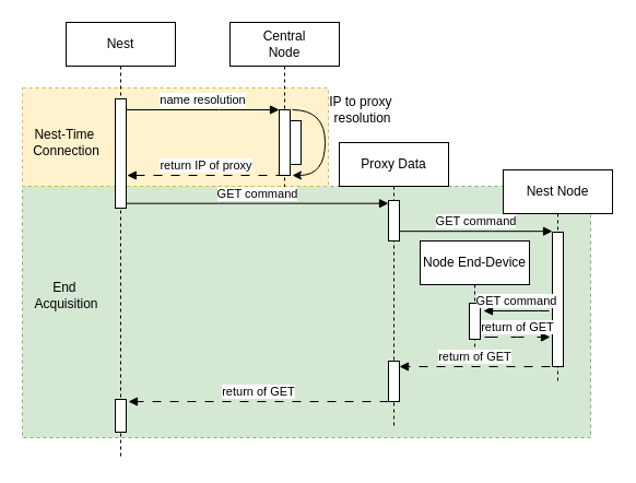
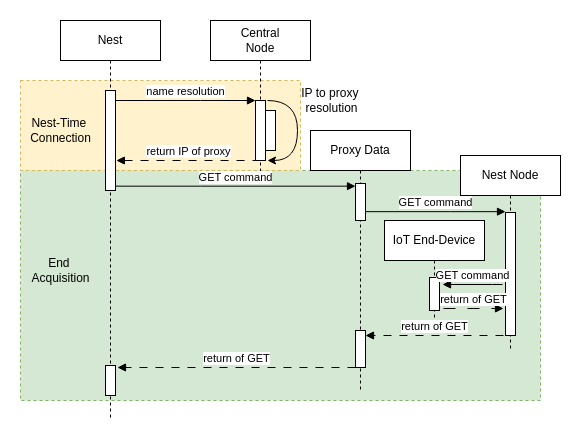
  <mxCell id="0" />
  <mxCell id="1" parent="0" />
  <mxCell id="2" value="" style="rounded=0;whiteSpace=wrap;html=1;dashed=1;fillColor=#d5e8d4;strokeColor=#82b366;" vertex="1" parent="1"><mxGeometry y="170" width="520" height="230" as="geometry" x="20" /></mxCell>
  <mxCell id="3" value="" style="rounded=0;whiteSpace=wrap;html=1;dashed=1;fillColor=#fff2cc;strokeColor=#d6b656;" vertex="1" parent="1"><mxGeometry y="80" width="280" height="90" as="geometry" x="20" /></mxCell>
  <mxCell id="4" value="&lt;div&gt;Central&lt;/div&gt;&lt;div&gt;Node&lt;br&gt;&lt;/div&gt;" style="shape=umlLifeline;perimeter=lifelinePerimeter;whiteSpace=wrap;html=1;container=0;dropTarget=0;collapsible=0;recursiveResize=0;outlineConnect=0;portConstraint=eastwest;newEdgeStyle={&quot;edgeStyle&quot;:&quot;elbowEdgeStyle&quot;,&quot;elbow&quot;:&quot;vertical&quot;,&quot;curved&quot;:0,&quot;rounded&quot;:0};" parent="1" vertex="1"><mxGeometry x="210" y="20" width="100" height="160" as="geometry" /></mxCell>
  <mxCell id="5" value="" style="html=1;points=[];perimeter=orthogonalPerimeter;outlineConnect=0;targetShapes=umlLifeline;portConstraint=eastwest;newEdgeStyle={&quot;edgeStyle&quot;:&quot;elbowEdgeStyle&quot;,&quot;elbow&quot;:&quot;vertical&quot;,&quot;curved&quot;:0,&quot;rounded&quot;:0};" vertex="1" parent="4"><mxGeometry x="55" y="90" width="10" height="40" as="geometry" /></mxCell>
  <mxCell id="6" value="" style="html=1;points=[];perimeter=orthogonalPerimeter;outlineConnect=0;targetShapes=umlLifeline;portConstraint=eastwest;newEdgeStyle={&quot;edgeStyle&quot;:&quot;elbowEdgeStyle&quot;,&quot;elbow&quot;:&quot;vertical&quot;,&quot;curved&quot;:0,&quot;rounded&quot;:0};" parent="1" vertex="1"><mxGeometry x="255" y="100" width="10" height="60" as="geometry" /></mxCell>
  <mxCell id="7" value="Nest" style="shape=umlLifeline;perimeter=lifelinePerimeter;whiteSpace=wrap;html=1;container=0;dropTarget=0;collapsible=0;recursiveResize=0;outlineConnect=0;portConstraint=eastwest;newEdgeStyle={&quot;edgeStyle&quot;:&quot;elbowEdgeStyle&quot;,&quot;elbow&quot;:&quot;vertical&quot;,&quot;curved&quot;:0,&quot;rounded&quot;:0};" parent="1" vertex="1"><mxGeometry x="60" y="20" width="100" height="400" as="geometry" /></mxCell>
  <mxCell id="8" value="" style="html=1;points=[];perimeter=orthogonalPerimeter;outlineConnect=0;targetShapes=umlLifeline;portConstraint=eastwest;newEdgeStyle={&quot;edgeStyle&quot;:&quot;elbowEdgeStyle&quot;,&quot;elbow&quot;:&quot;vertical&quot;,&quot;curved&quot;:0,&quot;rounded&quot;:0};" parent="7" vertex="1"><mxGeometry x="45" y="70" width="10" height="100" as="geometry" /></mxCell>
  <mxCell id="9" value="" style="html=1;points=[];perimeter=orthogonalPerimeter;outlineConnect=0;targetShapes=umlLifeline;portConstraint=eastwest;newEdgeStyle={&quot;edgeStyle&quot;:&quot;elbowEdgeStyle&quot;,&quot;elbow&quot;:&quot;vertical&quot;,&quot;curved&quot;:0,&quot;rounded&quot;:0};" vertex="1" parent="7"><mxGeometry x="45" y="345" width="10" height="30" as="geometry" /></mxCell>
  <mxCell id="10" value="name resolution" style="html=1;verticalAlign=bottom;endArrow=block;edgeStyle=elbowEdgeStyle;elbow=horizontal;curved=0;rounded=0;" parent="1" source="8" target="6" edge="1"><mxGeometry relative="1" as="geometry"><mxPoint x="215" y="110" as="sourcePoint" /><Array as="points"><mxPoint x="200" y="100" /></Array></mxGeometry></mxCell>
  <mxCell id="11" value="Proxy Data" style="shape=umlLifeline;perimeter=lifelinePerimeter;whiteSpace=wrap;html=1;container=0;dropTarget=0;collapsible=0;recursiveResize=0;outlineConnect=0;portConstraint=eastwest;newEdgeStyle={&quot;edgeStyle&quot;:&quot;elbowEdgeStyle&quot;,&quot;elbow&quot;:&quot;vertical&quot;,&quot;curved&quot;:0,&quot;rounded&quot;:0};" vertex="1" parent="1"><mxGeometry x="310" y="130" width="100" height="260" as="geometry" /></mxCell>
  <mxCell id="12" value="" style="endArrow=none;html=1;rounded=0;edgeStyle=orthogonalEdgeStyle;curved=1;endFill=0;startArrow=classic;startFill=1;" edge="1" parent="1"><mxGeometry width="50" height="50" relative="1" as="geometry"><mxPoint x="267" y="160" as="sourcePoint" /><mxPoint x="267" y="100" as="targetPoint" /><Array as="points"><mxPoint x="297" y="160" /><mxPoint x="297" y="100" /></Array></mxGeometry></mxCell>
  <mxCell id="13" value="&lt;div&gt;IP to proxy&amp;nbsp;&lt;/div&gt;&lt;div&gt;resolution&lt;/div&gt;" style="text;html=1;align=center;verticalAlign=middle;resizable=0;points=[];autosize=1;strokeColor=none;fillColor=none;" vertex="1" parent="1"><mxGeometry x="291" y="80" width="80" height="40" as="geometry" /></mxCell>
  <mxCell id="14" value="return IP of proxy" style="html=1;verticalAlign=bottom;endArrow=block;edgeStyle=elbowEdgeStyle;elbow=horizontal;curved=0;rounded=0;endSize=6;strokeColor=default;dashed=1;dashPattern=8 8;" edge="1" parent="1"><mxGeometry x="-0.002" relative="1" as="geometry"><mxPoint x="260" y="160" as="sourcePoint" /><Array as="points" /><mxPoint x="115.81" y="160" as="targetPoint" /><mxPoint as="offset" /></mxGeometry></mxCell>
  <mxCell id="15" value="" style="html=1;points=[];perimeter=orthogonalPerimeter;outlineConnect=0;targetShapes=umlLifeline;portConstraint=eastwest;newEdgeStyle={&quot;edgeStyle&quot;:&quot;elbowEdgeStyle&quot;,&quot;elbow&quot;:&quot;vertical&quot;,&quot;curved&quot;:0,&quot;rounded&quot;:0};" vertex="1" parent="1"><mxGeometry x="355" y="183" width="10" height="37" as="geometry" /></mxCell>
  <mxCell id="16" value="GET command" style="html=1;verticalAlign=bottom;endArrow=block;edgeStyle=elbowEdgeStyle;elbow=horizontal;curved=0;rounded=0;" edge="1" parent="1" target="15"><mxGeometry relative="1" as="geometry"><mxPoint x="115" y="185.66" as="sourcePoint" /><Array as="points"><mxPoint x="200" y="185.66" /></Array><mxPoint x="410" y="186" as="targetPoint" /></mxGeometry></mxCell>
  <mxCell id="17" value="GET command" style="html=1;verticalAlign=bottom;endArrow=block;edgeStyle=elbowEdgeStyle;elbow=horizontal;curved=0;rounded=0;" edge="1" parent="1"><mxGeometry relative="1" as="geometry"><mxPoint x="365" y="211.16" as="sourcePoint" /><Array as="points"><mxPoint x="450" y="211.16" /></Array><mxPoint x="505" y="211.16" as="targetPoint" /></mxGeometry></mxCell>
  <mxCell id="18" value="Nest Node" style="shape=umlLifeline;perimeter=lifelinePerimeter;whiteSpace=wrap;html=1;container=0;dropTarget=0;collapsible=0;recursiveResize=0;outlineConnect=0;portConstraint=eastwest;newEdgeStyle={&quot;edgeStyle&quot;:&quot;elbowEdgeStyle&quot;,&quot;elbow&quot;:&quot;vertical&quot;,&quot;curved&quot;:0,&quot;rounded&quot;:0};" vertex="1" parent="1"><mxGeometry x="460" y="155" width="100" height="195" as="geometry" /></mxCell>
  <mxCell id="19" value="" style="html=1;points=[];perimeter=orthogonalPerimeter;outlineConnect=0;targetShapes=umlLifeline;portConstraint=eastwest;newEdgeStyle={&quot;edgeStyle&quot;:&quot;elbowEdgeStyle&quot;,&quot;elbow&quot;:&quot;vertical&quot;,&quot;curved&quot;:0,&quot;rounded&quot;:0};" vertex="1" parent="18"><mxGeometry x="45" y="57" width="10" height="123" as="geometry" /></mxCell>
- <mxCell id="20" value="Node End-Device" style="shape=umlLifeline;perimeter=lifelinePerimeter;whiteSpace=wrap;html=1;container=0;dropTarget=0;collapsible=0;recursiveResize=0;outlineConnect=0;portConstraint=eastwest;newEdgeStyle={&quot;edgeStyle&quot;:&quot;elbowEdgeStyle&quot;,&quot;elbow&quot;:&quot;vertical&quot;,&quot;curved&quot;:0,&quot;rounded&quot;:0};" vertex="1" parent="1"><mxGeometry x="384" y="220" width="100" height="100" as="geometry" /></mxCell>
+ <mxCell id="20" value="IoT End-Device" style="shape=umlLifeline;perimeter=lifelinePerimeter;whiteSpace=wrap;html=1;container=0;dropTarget=0;collapsible=0;recursiveResize=0;outlineConnect=0;portConstraint=eastwest;newEdgeStyle={&quot;edgeStyle&quot;:&quot;elbowEdgeStyle&quot;,&quot;elbow&quot;:&quot;vertical&quot;,&quot;curved&quot;:0,&quot;rounded&quot;:0};" vertex="1" parent="1"><mxGeometry x="384" y="220" width="100" height="100" as="geometry" /></mxCell>
  <mxCell id="21" value="" style="html=1;points=[];perimeter=orthogonalPerimeter;outlineConnect=0;targetShapes=umlLifeline;portConstraint=eastwest;newEdgeStyle={&quot;edgeStyle&quot;:&quot;elbowEdgeStyle&quot;,&quot;elbow&quot;:&quot;vertical&quot;,&quot;curved&quot;:0,&quot;rounded&quot;:0};" vertex="1" parent="20"><mxGeometry x="45" y="57" width="10" height="33" as="geometry" /></mxCell>
  <mxCell id="22" value="GET command" style="html=1;verticalAlign=bottom;endArrow=block;edgeStyle=elbowEdgeStyle;elbow=horizontal;curved=0;rounded=0;" edge="1" parent="1"><mxGeometry relative="1" as="geometry"><mxPoint x="502" y="284" as="sourcePoint" /><Array as="points"><mxPoint x="492" y="284" /></Array><mxPoint x="442" y="284" as="targetPoint" /></mxGeometry></mxCell>
  <mxCell id="23" value="return of GET" style="html=1;verticalAlign=bottom;endArrow=block;edgeStyle=elbowEdgeStyle;elbow=horizontal;curved=0;rounded=0;dashed=1;dashPattern=12 12;" edge="1" parent="1"><mxGeometry relative="1" as="geometry"><mxPoint x="443" y="308" as="sourcePoint" /><Array as="points" /><mxPoint x="503" y="308" as="targetPoint" /></mxGeometry></mxCell>
  <mxCell id="24" value="return of GET" style="html=1;verticalAlign=bottom;endArrow=block;edgeStyle=elbowEdgeStyle;elbow=horizontal;curved=0;rounded=0;dashed=1;dashPattern=8 8;" edge="1" parent="1" target="25"><mxGeometry relative="1" as="geometry"><mxPoint x="503" y="335" as="sourcePoint" /><Array as="points"><mxPoint x="493" y="335" /></Array><mxPoint x="370" y="335" as="targetPoint" /></mxGeometry></mxCell>
  <mxCell id="25" value="" style="html=1;points=[];perimeter=orthogonalPerimeter;outlineConnect=0;targetShapes=umlLifeline;portConstraint=eastwest;newEdgeStyle={&quot;edgeStyle&quot;:&quot;elbowEdgeStyle&quot;,&quot;elbow&quot;:&quot;vertical&quot;,&quot;curved&quot;:0,&quot;rounded&quot;:0};" vertex="1" parent="1"><mxGeometry x="355" y="330" width="10" height="37" as="geometry" /></mxCell>
  <mxCell id="26" value="return of GET" style="html=1;verticalAlign=bottom;endArrow=block;edgeStyle=elbowEdgeStyle;elbow=horizontal;curved=0;rounded=0;dashed=1;dashPattern=8 8;" edge="1" parent="1" source="25"><mxGeometry relative="1" as="geometry"><mxPoint x="255" y="367" as="sourcePoint" /><Array as="points"><mxPoint x="245" y="367" /></Array><mxPoint x="117" y="367" as="targetPoint" /></mxGeometry></mxCell>
  <mxCell id="27" value="&lt;div&gt;Nest-Time&amp;nbsp;&lt;/div&gt;&lt;div&gt;Connection&lt;/div&gt;" style="text;html=1;align=center;verticalAlign=middle;resizable=0;points=[];autosize=1;strokeColor=none;fillColor=none;" vertex="1" parent="1"><mxGeometry y="110" width="80" height="40" as="geometry" x="20" /></mxCell>
  <mxCell id="28" value="&lt;div&gt;End&amp;nbsp;&lt;/div&gt;&lt;div&gt;Acquisition&lt;/div&gt;" style="text;html=1;align=center;verticalAlign=middle;resizable=0;points=[];autosize=1;strokeColor=none;fillColor=none;" vertex="1" parent="1"><mxGeometry y="250" width="80" height="40" as="geometry" x="20" /></mxCell>
